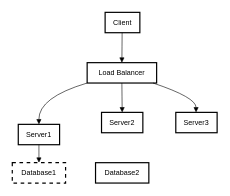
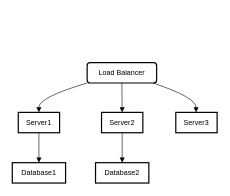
  <mxCell id="0" />
  <mxCell id="1" parent="0" />
- <mxCell id="2" value="Client" style="whiteSpace=wrap;strokeWidth=2;" vertex="1" parent="1"><mxGeometry x="175" width="58" height="34" as="geometry" y="20" /></mxCell>
- <mxCell id="3" value="Load Balancer" style="whiteSpace=wrap;strokeWidth=2;" vertex="1" parent="1"><mxGeometry x="145" y="104" width="116" height="34" as="geometry" /></mxCell>
- <mxCell id="4" value="Server1" style="whiteSpace=wrap;strokeWidth=2;" vertex="1" parent="1"><mxGeometry x="30" y="207" width="69" height="34" as="geometry" /></mxCell>
+ <mxCell id="3" value="Load Balancer" style="whiteSpace=wrap;strokeWidth=2;rounded=1;" vertex="1" parent="1"><mxGeometry x="145" y="104" width="116" height="34" as="geometry" /></mxCell>
+ <mxCell id="4" value="Server1" style="whiteSpace=wrap;strokeWidth=2;" vertex="1" parent="1"><mxGeometry x="30" y="187" width="69" height="34" as="geometry" /></mxCell>
  <mxCell id="5" value="Server2" style="whiteSpace=wrap;strokeWidth=2;" vertex="1" parent="1"><mxGeometry x="169" y="187" width="69" height="34" as="geometry" /></mxCell>
  <mxCell id="6" value="Server3" style="whiteSpace=wrap;strokeWidth=2;" vertex="1" parent="1"><mxGeometry x="293" y="187" width="69" height="34" as="geometry" /></mxCell>
- <mxCell id="7" value="Database1" style="whiteSpace=wrap;strokeWidth=2;dashed=1;" vertex="1" parent="1"><mxGeometry y="271" width="89" height="34" as="geometry" x="20" /></mxCell>
+ <mxCell id="7" value="Database1" style="whiteSpace=wrap;strokeWidth=2;" vertex="1" parent="1"><mxGeometry y="271" width="89" height="34" as="geometry" x="20" /></mxCell>
  <mxCell id="8" value="Database2" style="whiteSpace=wrap;strokeWidth=2;" vertex="1" parent="1"><mxGeometry x="159" y="271" width="89" height="34" as="geometry" /></mxCell>
- <mxCell id="9" value="" style="curved=1;startArrow=none;endArrow=block;exitX=0.49;exitY=0.99;entryX=0.5;entryY=-0.01;" edge="1" parent="1" source="2" target="3"><mxGeometry relative="1" as="geometry"><Array as="points" /></mxGeometry></mxCell>
  <mxCell id="10" value="" style="curved=1;startArrow=none;endArrow=block;exitX=0.02;exitY=0.98;entryX=0.5;entryY=0.01;" edge="1" parent="1" source="3" target="4"><mxGeometry relative="1" as="geometry"><Array as="points"><mxPoint x="64" y="162" /></Array></mxGeometry></mxCell>
  <mxCell id="11" value="" style="curved=1;startArrow=none;endArrow=block;exitX=0.5;exitY=0.98;entryX=0.5;entryY=0.01;" edge="1" parent="1" source="3" target="5"><mxGeometry relative="1" as="geometry"><Array as="points" /></mxGeometry></mxCell>
  <mxCell id="12" value="" style="curved=1;startArrow=none;endArrow=block;exitX=0.93;exitY=0.98;entryX=0.49;entryY=0.01;" edge="1" parent="1" source="3" target="6"><mxGeometry relative="1" as="geometry"><Array as="points"><mxPoint x="327" y="162" /></Array></mxGeometry></mxCell>
  <mxCell id="13" value="" style="curved=1;startArrow=none;endArrow=block;exitX=0.5;exitY=0.99;entryX=0.5;entryY=-0.01;" edge="1" parent="1" source="4" target="7"><mxGeometry relative="1" as="geometry"><Array as="points" /></mxGeometry></mxCell>
+ <mxCell id="14" value="" style="curved=1;startArrow=none;endArrow=block;exitX=0.5;exitY=0.99;entryX=0.5;entryY=-0.01;" edge="1" parent="1" source="5" target="8"><mxGeometry relative="1" as="geometry"><Array as="points" /></mxGeometry></mxCell>
